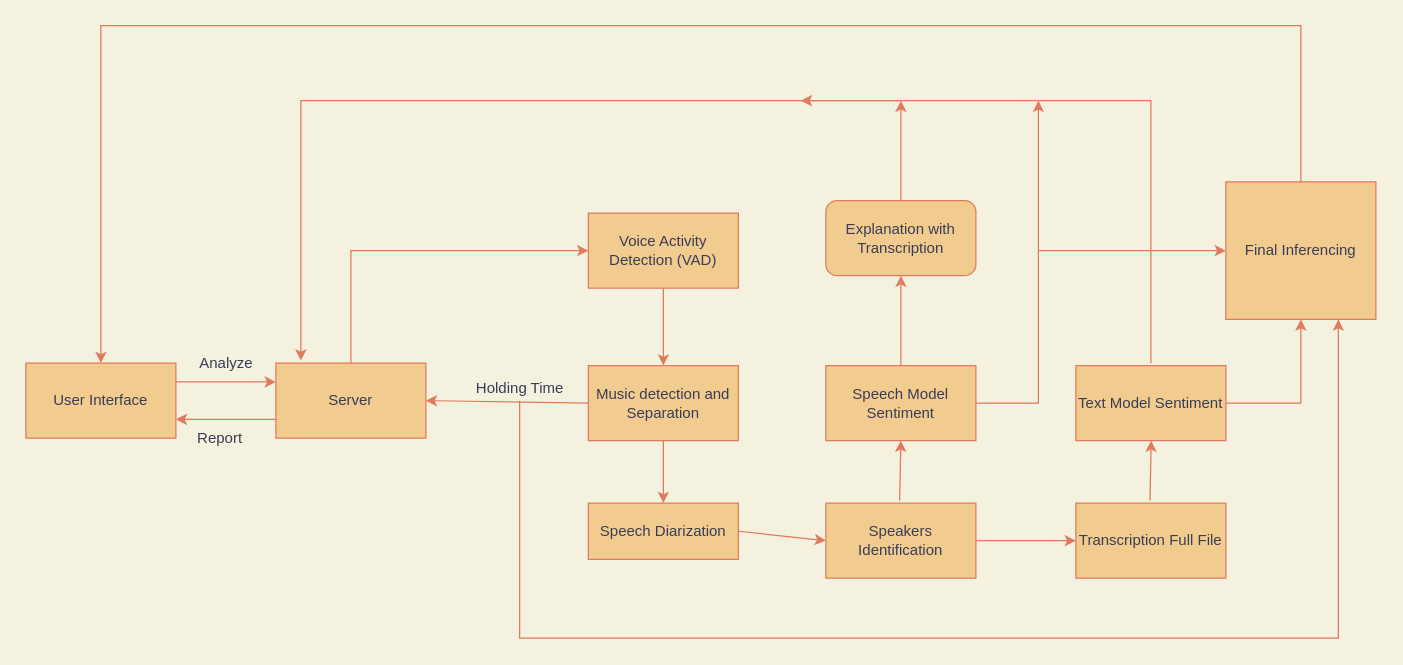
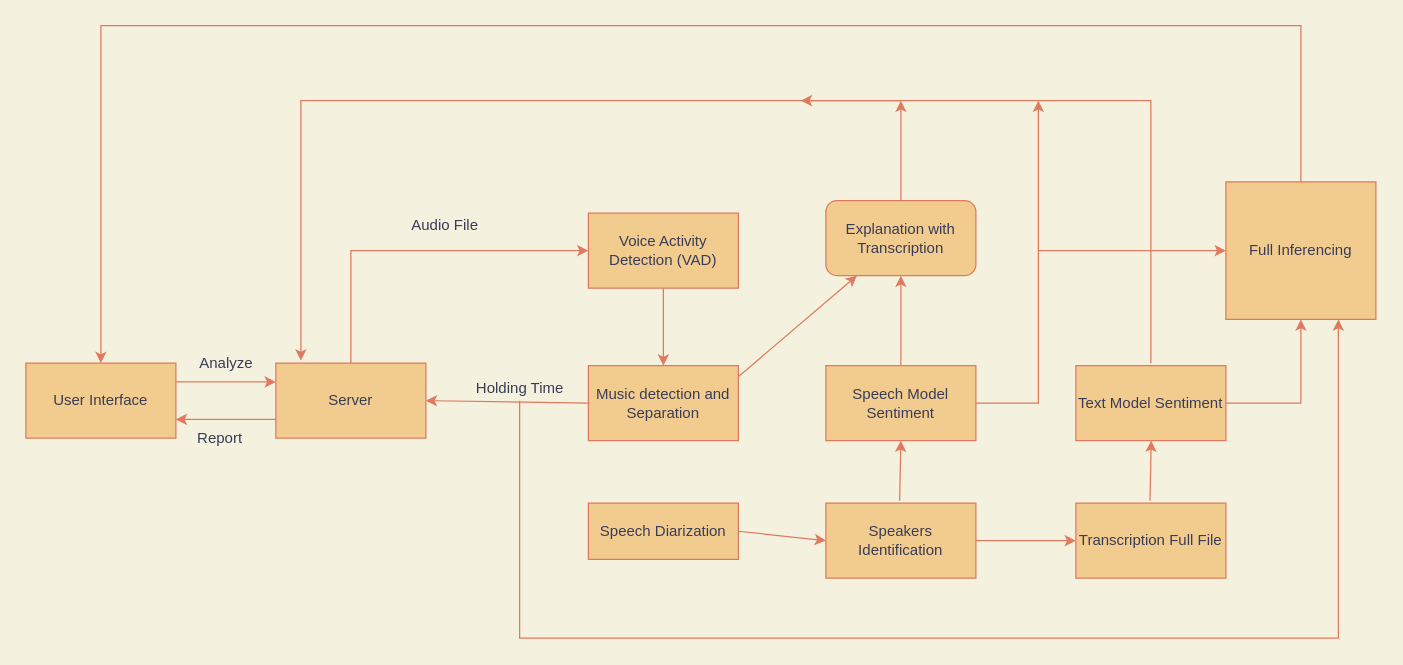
  <mxCell id="0" />
  <mxCell id="1" parent="0" />
  <mxCell id="2" style="edgeStyle=orthogonalEdgeStyle;rounded=0;orthogonalLoop=1;jettySize=auto;html=1;exitX=1;exitY=0.25;exitDx=0;exitDy=0;labelBackgroundColor=#F4F1DE;strokeColor=#E07A5F;fontColor=#393C56;" parent="1" edge="1"><mxGeometry relative="1" as="geometry"><mxPoint x="220" y="305" as="targetPoint" /><mxPoint x="140" y="305" as="sourcePoint" /></mxGeometry></mxCell>
  <mxCell id="3" style="edgeStyle=orthogonalEdgeStyle;rounded=0;orthogonalLoop=1;jettySize=auto;html=1;exitX=0;exitY=0.75;exitDx=0;exitDy=0;entryX=1;entryY=0.75;entryDx=0;entryDy=0;labelBackgroundColor=#F4F1DE;strokeColor=#E07A5F;fontColor=#393C56;" parent="1" source="7" edge="1"><mxGeometry relative="1" as="geometry"><mxPoint x="140" y="335" as="targetPoint" /><Array as="points" /></mxGeometry></mxCell>
  <mxCell id="4" value="User Interface" style="rounded=0;whiteSpace=wrap;html=1;fillColor=#F2CC8F;strokeColor=#E07A5F;fontColor=#393C56;" parent="1" vertex="1"><mxGeometry x="20" y="290" width="120" height="60" as="geometry" /></mxCell>
  <mxCell id="5" value="" style="endArrow=classic;html=1;rounded=0;exitX=1;exitY=0.5;exitDx=0;exitDy=0;labelBackgroundColor=#F4F1DE;strokeColor=#E07A5F;fontColor=#393C56;" parent="1" edge="1" source="12"><mxGeometry width="50" height="50" relative="1" as="geometry"><mxPoint x="610" y="442" as="sourcePoint" /><mxPoint x="660" y="432" as="targetPoint" /></mxGeometry></mxCell>
  <mxCell id="6" style="edgeStyle=orthogonalEdgeStyle;rounded=0;orthogonalLoop=1;jettySize=auto;html=1;exitX=0.5;exitY=0;exitDx=0;exitDy=0;labelBackgroundColor=#F4F1DE;strokeColor=#E07A5F;fontColor=#393C56;" parent="1" source="7" target="10" edge="1"><mxGeometry relative="1" as="geometry"><mxPoint x="430" y="200" as="targetPoint" /><Array as="points"><mxPoint x="280" y="200" /></Array></mxGeometry></mxCell>
  <mxCell id="7" value="Server" style="rounded=0;whiteSpace=wrap;html=1;fillColor=#F2CC8F;strokeColor=#E07A5F;fontColor=#393C56;" parent="1" vertex="1"><mxGeometry x="220" y="290" width="120" height="60" as="geometry" /></mxCell>
- <mxCell id="8" value="" style="endArrow=classic;html=1;rounded=0;exitX=0.5;exitY=1;exitDx=0;exitDy=0;labelBackgroundColor=#F4F1DE;strokeColor=#E07A5F;fontColor=#393C56;" parent="1" edge="1" target="12" source="11"><mxGeometry width="50" height="50" relative="1" as="geometry"><mxPoint x="505" y="452" as="sourcePoint" /><mxPoint x="530" y="432" as="targetPoint" /></mxGeometry></mxCell>
+ <mxCell id="8" value="" style="endArrow=classic;html=1;rounded=0;exitX=0.5;exitY=1;exitDx=0;exitDy=0;labelBackgroundColor=#F4F1DE;strokeColor=#E07A5F;fontColor=#393C56;" parent="1" edge="1" target="17" source="11"><mxGeometry width="50" height="50" relative="1" as="geometry"><mxPoint x="505" y="452" as="sourcePoint" /><mxPoint x="530" y="432" as="targetPoint" /></mxGeometry></mxCell>
  <mxCell id="9" style="edgeStyle=orthogonalEdgeStyle;rounded=0;orthogonalLoop=1;jettySize=auto;html=1;exitX=0.5;exitY=1;exitDx=0;exitDy=0;entryX=0.5;entryY=0;entryDx=0;entryDy=0;labelBackgroundColor=#F4F1DE;strokeColor=#E07A5F;fontColor=#393C56;" parent="1" source="10" edge="1" target="11"><mxGeometry relative="1" as="geometry"><mxPoint x="530" y="282" as="targetPoint" /></mxGeometry></mxCell>
  <mxCell id="10" value="Voice Activity Detection (VAD)" style="rounded=0;whiteSpace=wrap;html=1;fillColor=#F2CC8F;strokeColor=#E07A5F;fontColor=#393C56;" parent="1" vertex="1"><mxGeometry x="470" y="170" width="120" height="60" as="geometry" /></mxCell>
  <mxCell id="11" value="Music detection and Separation" style="rounded=0;whiteSpace=wrap;html=1;fillColor=#F2CC8F;strokeColor=#E07A5F;fontColor=#393C56;" parent="1" vertex="1"><mxGeometry x="470" y="292" width="120" height="60" as="geometry" /></mxCell>
  <mxCell id="12" value="Speech Diarization" style="rounded=0;whiteSpace=wrap;html=1;fillColor=#F2CC8F;strokeColor=#E07A5F;fontColor=#393C56;" vertex="1" parent="1"><mxGeometry x="470" y="402" width="120" height="45" as="geometry" /></mxCell>
  <mxCell id="13" value="Analyze" style="text;html=1;align=center;verticalAlign=middle;resizable=0;points=[];autosize=1;strokeColor=none;fillColor=none;fontColor=#393C56;" vertex="1" parent="1"><mxGeometry x="150" y="280" width="60" height="20" as="geometry" /></mxCell>
  <mxCell id="14" value="Report" style="text;html=1;align=center;verticalAlign=middle;resizable=0;points=[];autosize=1;strokeColor=none;fillColor=none;fontColor=#393C56;" vertex="1" parent="1"><mxGeometry x="150" y="340" width="50" height="20" as="geometry" /></mxCell>
  <mxCell id="15" value="Speakers Identification" style="rounded=0;whiteSpace=wrap;html=1;fillColor=#F2CC8F;strokeColor=#E07A5F;fontColor=#393C56;" vertex="1" parent="1"><mxGeometry x="660" y="402" width="120" height="60" as="geometry" /></mxCell>
  <mxCell id="16" value="Speech Model Sentiment" style="rounded=0;whiteSpace=wrap;html=1;fillColor=#F2CC8F;strokeColor=#E07A5F;fontColor=#393C56;" vertex="1" parent="1"><mxGeometry x="660" y="292" width="120" height="60" as="geometry" /></mxCell>
  <mxCell id="17" value="Explanation with Transcription" style="whiteSpace=wrap;html=1;fillColor=#F2CC8F;strokeColor=#E07A5F;fontColor=#393C56;rounded=1;" vertex="1" parent="1"><mxGeometry x="660" y="160" width="120" height="60" as="geometry" /></mxCell>
  <mxCell id="18" value="" style="endArrow=classic;html=1;rounded=0;entryX=0.5;entryY=1;entryDx=0;entryDy=0;labelBackgroundColor=#F4F1DE;strokeColor=#E07A5F;fontColor=#393C56;" edge="1" parent="1" target="17"><mxGeometry width="50" height="50" relative="1" as="geometry"><mxPoint x="720" y="292" as="sourcePoint" /><mxPoint x="770" y="242" as="targetPoint" /></mxGeometry></mxCell>
  <mxCell id="19" value="" style="endArrow=classic;html=1;rounded=0;entryX=0.5;entryY=1;entryDx=0;entryDy=0;labelBackgroundColor=#F4F1DE;strokeColor=#E07A5F;fontColor=#393C56;" edge="1" parent="1" target="16"><mxGeometry width="50" height="50" relative="1" as="geometry"><mxPoint x="719" y="400" as="sourcePoint" /><mxPoint x="719" y="360" as="targetPoint" /></mxGeometry></mxCell>
+ <mxCell id="20" value="Audio File" style="text;html=1;align=center;verticalAlign=middle;resizable=0;points=[];autosize=1;strokeColor=none;fillColor=none;fontColor=#393C56;" vertex="1" parent="1"><mxGeometry x="320" y="170" width="70" height="20" as="geometry" /></mxCell>
  <mxCell id="21" value="" style="endArrow=classic;html=1;rounded=0;exitX=1;exitY=0.5;exitDx=0;exitDy=0;labelBackgroundColor=#F4F1DE;strokeColor=#E07A5F;fontColor=#393C56;" edge="1" parent="1" source="15" target="22"><mxGeometry width="50" height="50" relative="1" as="geometry"><mxPoint x="790" y="440" as="sourcePoint" /><mxPoint x="850" y="432" as="targetPoint" /></mxGeometry></mxCell>
  <mxCell id="22" value="Transcription Full File" style="rounded=0;whiteSpace=wrap;html=1;fillColor=#F2CC8F;strokeColor=#E07A5F;fontColor=#393C56;" vertex="1" parent="1"><mxGeometry x="860" y="402" width="120" height="60" as="geometry" /></mxCell>
  <mxCell id="23" value="" style="endArrow=classic;html=1;rounded=0;entryX=0.5;entryY=1;entryDx=0;entryDy=0;labelBackgroundColor=#F4F1DE;strokeColor=#E07A5F;fontColor=#393C56;" edge="1" parent="1"><mxGeometry width="50" height="50" relative="1" as="geometry"><mxPoint x="919.29" y="400" as="sourcePoint" /><mxPoint x="920.29" y="352" as="targetPoint" /></mxGeometry></mxCell>
  <mxCell id="24" style="edgeStyle=orthogonalEdgeStyle;rounded=0;orthogonalLoop=1;jettySize=auto;html=1;exitX=1;exitY=0.5;exitDx=0;exitDy=0;labelBackgroundColor=#F4F1DE;strokeColor=#E07A5F;fontColor=#393C56;" edge="1" parent="1" source="25" target="34"><mxGeometry relative="1" as="geometry" /></mxCell>
  <mxCell id="25" value="Text Model Sentiment" style="rounded=0;whiteSpace=wrap;html=1;fillColor=#F2CC8F;strokeColor=#E07A5F;fontColor=#393C56;" vertex="1" parent="1"><mxGeometry x="860" y="292" width="120" height="60" as="geometry" /></mxCell>
  <mxCell id="26" style="edgeStyle=orthogonalEdgeStyle;rounded=0;orthogonalLoop=1;jettySize=auto;html=1;labelBackgroundColor=#F4F1DE;strokeColor=#E07A5F;fontColor=#393C56;" edge="1" parent="1"><mxGeometry relative="1" as="geometry"><mxPoint x="240" y="288" as="targetPoint" /><Array as="points"><mxPoint x="240" y="80" /><mxPoint x="240" y="288" /></Array><mxPoint x="720" y="80" as="sourcePoint" /></mxGeometry></mxCell>
  <mxCell id="27" style="edgeStyle=orthogonalEdgeStyle;rounded=0;orthogonalLoop=1;jettySize=auto;html=1;labelBackgroundColor=#F4F1DE;strokeColor=#E07A5F;fontColor=#393C56;" edge="1" parent="1"><mxGeometry relative="1" as="geometry"><mxPoint x="640" y="80" as="targetPoint" /><Array as="points"><mxPoint x="920" y="80" /></Array><mxPoint x="920" y="290" as="sourcePoint" /></mxGeometry></mxCell>
  <mxCell id="28" value="" style="endArrow=classic;html=1;rounded=0;exitX=1;exitY=0.5;exitDx=0;exitDy=0;labelBackgroundColor=#F4F1DE;strokeColor=#E07A5F;fontColor=#393C56;" edge="1" parent="1" source="16"><mxGeometry width="50" height="50" relative="1" as="geometry"><mxPoint x="560" y="340" as="sourcePoint" /><mxPoint x="830" y="80" as="targetPoint" /><Array as="points"><mxPoint x="830" y="322" /><mxPoint x="830" y="170" /></Array></mxGeometry></mxCell>
  <mxCell id="29" value="" style="endArrow=classic;html=1;rounded=0;exitX=0.5;exitY=0;exitDx=0;exitDy=0;labelBackgroundColor=#F4F1DE;strokeColor=#E07A5F;fontColor=#393C56;" edge="1" parent="1" source="17"><mxGeometry width="50" height="50" relative="1" as="geometry"><mxPoint x="720" y="150" as="sourcePoint" /><mxPoint x="720" y="80" as="targetPoint" /></mxGeometry></mxCell>
  <mxCell id="30" style="edgeStyle=orthogonalEdgeStyle;rounded=0;orthogonalLoop=1;jettySize=auto;html=1;entryX=0.75;entryY=1;entryDx=0;entryDy=0;labelBackgroundColor=#F4F1DE;strokeColor=#E07A5F;fontColor=#393C56;" edge="1" parent="1" source="31" target="34"><mxGeometry relative="1" as="geometry"><mxPoint x="1070" y="500" as="targetPoint" /><Array as="points"><mxPoint x="415" y="510" /><mxPoint x="1070" y="510" /></Array></mxGeometry></mxCell>
  <mxCell id="31" value="Holding Time" style="text;html=1;align=center;verticalAlign=middle;resizable=0;points=[];autosize=1;strokeColor=none;fillColor=none;fontColor=#393C56;" vertex="1" parent="1"><mxGeometry x="370" y="300" width="90" height="20" as="geometry" /></mxCell>
  <mxCell id="32" value="" style="endArrow=classic;html=1;rounded=0;entryX=1;entryY=0.5;entryDx=0;entryDy=0;exitX=0;exitY=0.5;exitDx=0;exitDy=0;labelBackgroundColor=#F4F1DE;strokeColor=#E07A5F;fontColor=#393C56;" edge="1" parent="1" source="11" target="7"><mxGeometry width="50" height="50" relative="1" as="geometry"><mxPoint x="560" y="340" as="sourcePoint" /><mxPoint x="610" y="290" as="targetPoint" /></mxGeometry></mxCell>
  <mxCell id="33" style="edgeStyle=orthogonalEdgeStyle;rounded=0;orthogonalLoop=1;jettySize=auto;html=1;exitX=0.5;exitY=0;exitDx=0;exitDy=0;entryX=0.5;entryY=0;entryDx=0;entryDy=0;labelBackgroundColor=#F4F1DE;strokeColor=#E07A5F;fontColor=#393C56;" edge="1" parent="1" source="34" target="4"><mxGeometry relative="1" as="geometry"><mxPoint x="120" y="270" as="targetPoint" /><Array as="points"><mxPoint x="1040" y="20" /><mxPoint x="80" y="20" /></Array></mxGeometry></mxCell>
- <mxCell id="34" value="Final Inferencing" style="rounded=0;whiteSpace=wrap;html=1;fillColor=#F2CC8F;strokeColor=#E07A5F;fontColor=#393C56;" vertex="1" parent="1"><mxGeometry x="980" y="145" width="120" height="110" as="geometry" /></mxCell>
+ <mxCell id="34" value="Full Inferencing" style="rounded=0;whiteSpace=wrap;html=1;fillColor=#F2CC8F;strokeColor=#E07A5F;fontColor=#393C56;" vertex="1" parent="1"><mxGeometry x="980" y="145" width="120" height="110" as="geometry" /></mxCell>
  <mxCell id="35" value="" style="endArrow=classic;html=1;rounded=0;entryX=0;entryY=0.5;entryDx=0;entryDy=0;labelBackgroundColor=#F4F1DE;strokeColor=#E07A5F;fontColor=#393C56;" edge="1" parent="1" target="34"><mxGeometry width="50" height="50" relative="1" as="geometry"><mxPoint x="830" y="200" as="sourcePoint" /><mxPoint x="610" y="80" as="targetPoint" /></mxGeometry></mxCell>
